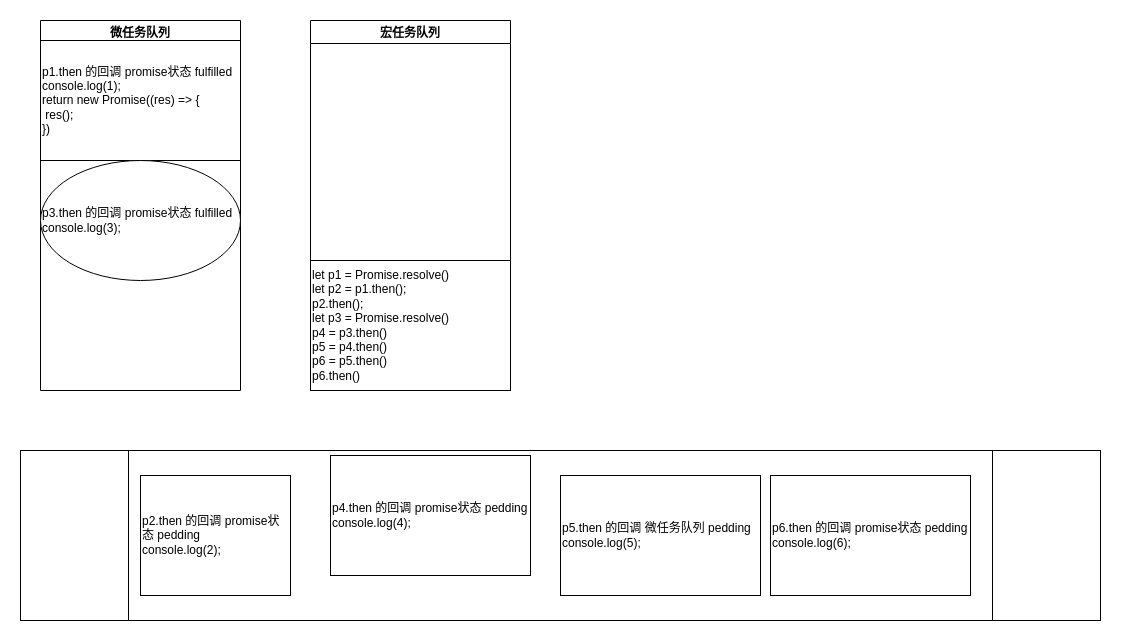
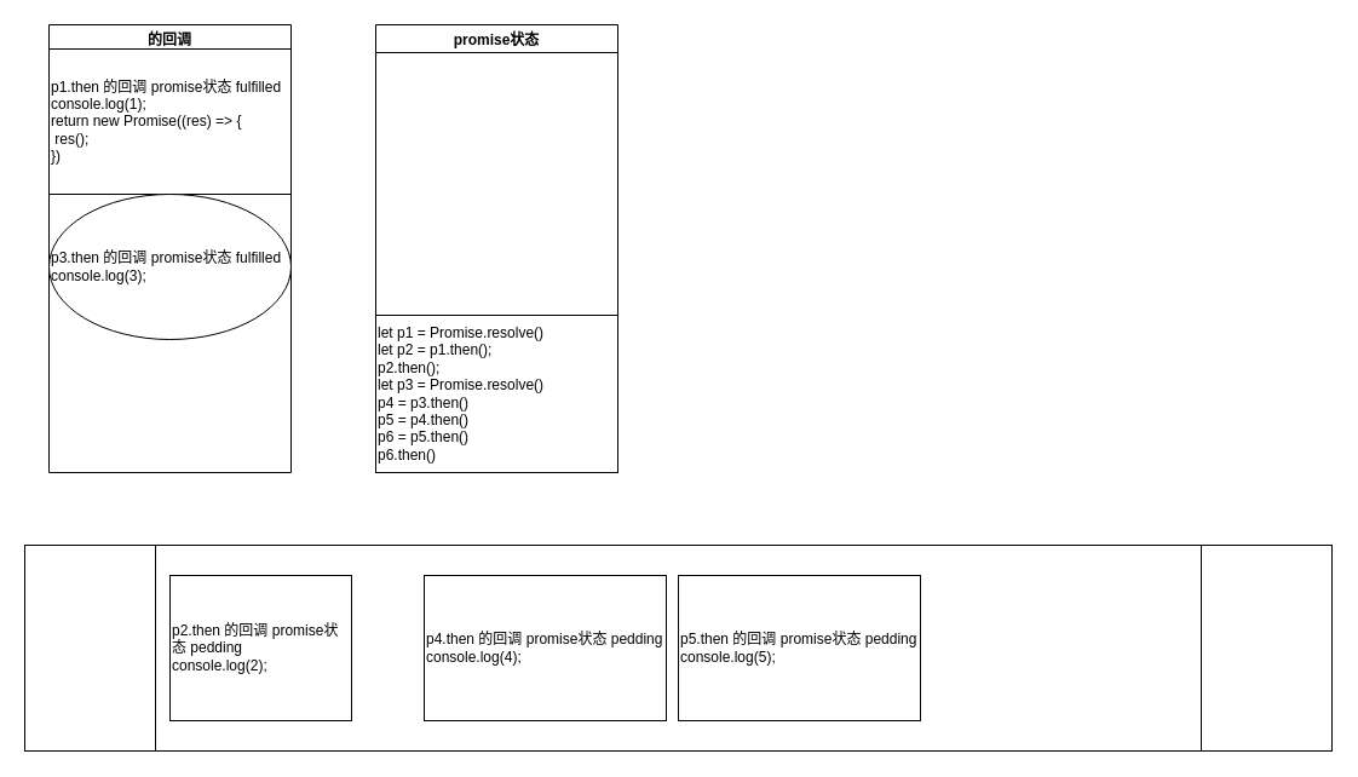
  <mxCell id="0" />
  <mxCell id="1" parent="0" />
- <mxCell id="2" value="微任务队列" style="swimlane;" vertex="1" parent="1"><mxGeometry x="40" y="20" width="200" height="370" as="geometry" /></mxCell>
+ <mxCell id="2" value="的回调" style="swimlane;" vertex="1" parent="1"><mxGeometry x="40" y="20" width="200" height="370" as="geometry" /></mxCell>
  <mxCell id="3" value="p1.then 的回调 promise状态 fulfilled&lt;br&gt;console.log(1);&lt;br&gt;return new Promise((res) =&amp;gt; {&lt;br&gt;&lt;span style=&quot;white-space: pre&quot;&gt; &lt;/span&gt;res();&lt;br&gt;})" style="rounded=0;whiteSpace=wrap;html=1;align=left;" vertex="1" parent="2"><mxGeometry y="20" width="200" height="120" as="geometry" /></mxCell>
  <mxCell id="4" value="p3.then 的回调 promise状态 fulfilled&lt;br&gt;console.log(3);" style="ellipse;whiteSpace=wrap;html=1;align=left;" vertex="1" parent="2"><mxGeometry y="140" width="200" height="120" as="geometry" /></mxCell>
- <mxCell id="5" value="宏任务队列" style="swimlane;" vertex="1" parent="1"><mxGeometry x="310" y="20" width="200" height="370" as="geometry" /></mxCell>
+ <mxCell id="5" value="promise状态" style="swimlane;" vertex="1" parent="1"><mxGeometry x="310" y="20" width="200" height="370" as="geometry" /></mxCell>
  <mxCell id="6" value="let p1 = Promise.resolve()&lt;br&gt;let p2 = p1.then();&lt;br&gt;p2.then();&lt;br&gt;let p3 = Promise.resolve()&lt;br&gt;p4 = p3.then()&lt;br&gt;p5 = p4.then()&lt;br&gt;p6 = p5.then()&lt;br&gt;p6.then()" style="rounded=0;whiteSpace=wrap;html=1;align=left;" vertex="1" parent="5"><mxGeometry y="240" width="200" height="130" as="geometry" /></mxCell>
  <mxCell id="7" value="" style="shape=process;whiteSpace=wrap;html=1;backgroundOutline=1;align=left;" vertex="1" parent="1"><mxGeometry x="20" y="450" width="1080" height="170" as="geometry" /></mxCell>
  <mxCell id="8" value="p2.then 的回调 promise状态 pedding&lt;br&gt;console.log(2);" style="rounded=0;whiteSpace=wrap;html=1;align=left;" vertex="1" parent="1"><mxGeometry x="140" y="475" width="150" height="120" as="geometry" /></mxCell>
- <mxCell id="9" value="p4.then 的回调 promise状态 pedding&lt;br&gt;console.log(4);" style="rounded=0;whiteSpace=wrap;html=1;align=left;" vertex="1" parent="1"><mxGeometry x="330" y="455" width="200" height="120" as="geometry" /></mxCell>
- <mxCell id="10" value="p5.then 的回调 微任务队列 pedding&lt;br&gt;console.log(5);" style="rounded=0;whiteSpace=wrap;html=1;align=left;" vertex="1" parent="1"><mxGeometry x="560" y="475" width="200" height="120" as="geometry" /></mxCell>
- <mxCell id="11" value="p6.then 的回调 promise状态 pedding&lt;br&gt;console.log(6);" style="rounded=0;whiteSpace=wrap;html=1;align=left;" vertex="1" parent="1"><mxGeometry x="770" y="475" width="200" height="120" as="geometry" /></mxCell>
+ <mxCell id="9" value="p4.then 的回调 promise状态 pedding&lt;br&gt;console.log(4);" style="rounded=0;whiteSpace=wrap;html=1;align=left;" vertex="1" parent="1"><mxGeometry x="350" y="475" width="200" height="120" as="geometry" /></mxCell>
+ <mxCell id="10" value="p5.then 的回调 promise状态 pedding&lt;br&gt;console.log(5);" style="rounded=0;whiteSpace=wrap;html=1;align=left;" vertex="1" parent="1"><mxGeometry x="560" y="475" width="200" height="120" as="geometry" /></mxCell>
